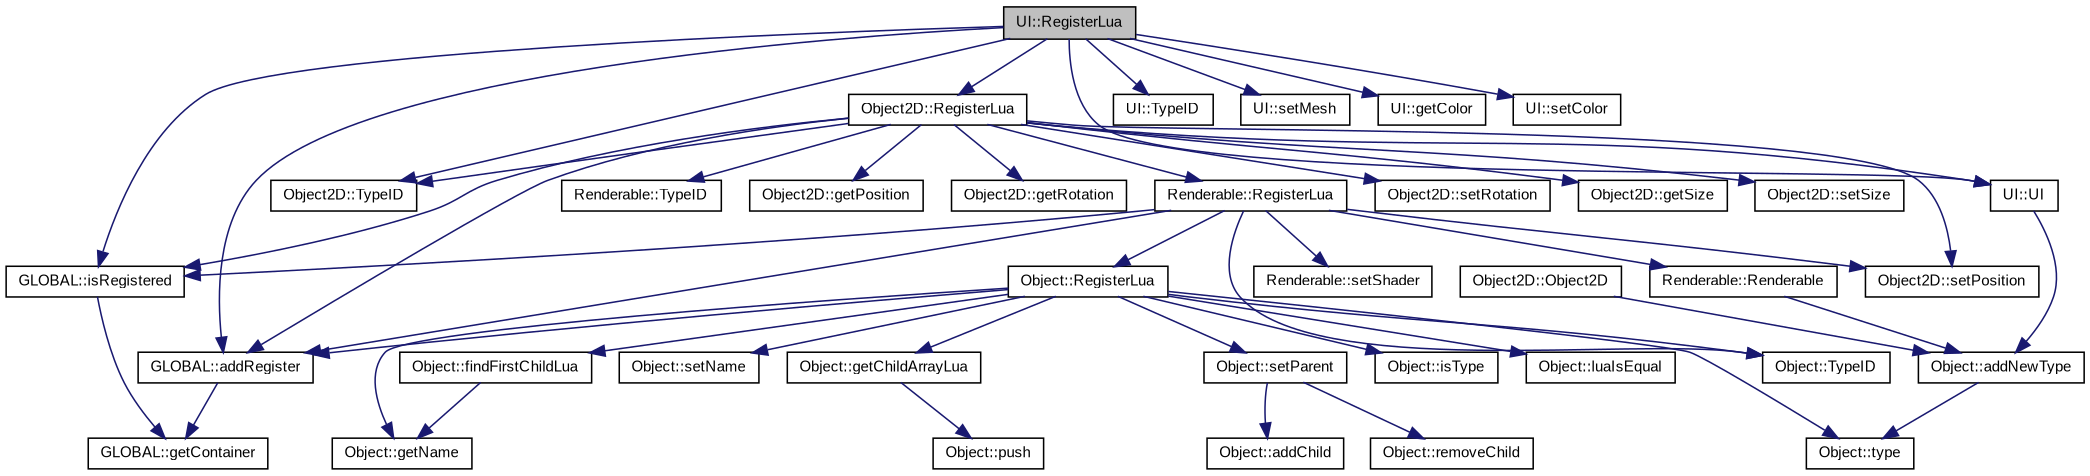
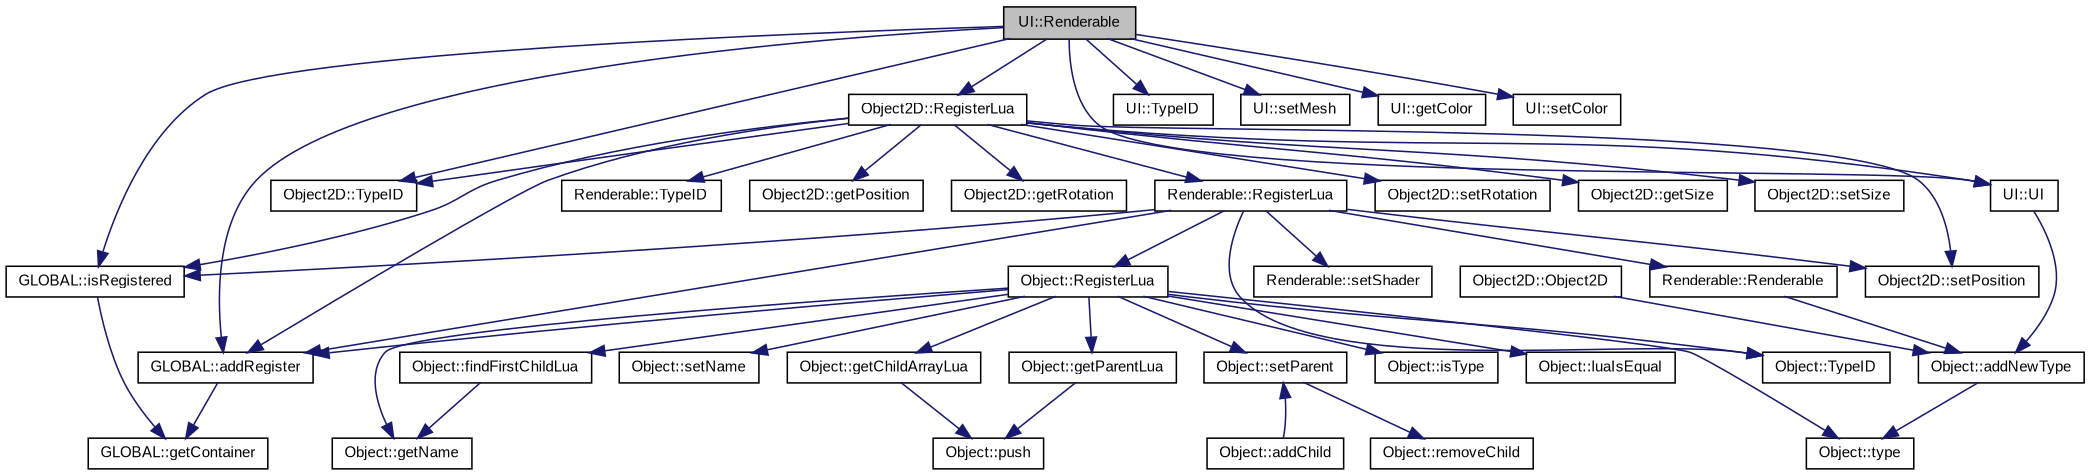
  digraph {
    fontname="Liberation Sans"
    rankdir=TB
    node [color=black fillcolor=white fontname="Liberation Sans" fontsize=10 shape=record style=filled]
    edge [color=midnightblue fontname="Liberation Sans" fontsize=10 labelfontname=Helvetica labelfontsize=10 style=solid]
-   n1 [fillcolor=grey75 fontcolor=black height=0.2 label="UI::RegisterLua" width=0.4]
+   n1 [fillcolor=grey75 fontcolor=black height=0.2 label="UI::Renderable" width=0.4]
    n2 [height=0.2 label="GLOBAL::isRegistered" width=0.4]
    n3 [height=0.2 label="Object2D::TypeID" width=0.4]
    n4 [height=0.2 label="Object2D::RegisterLua" width=0.4]
    n5 [height=0.2 label="GLOBAL::addRegister" width=0.4]
    n6 [height=0.2 label="UI::TypeID" width=0.4]
    n7 [height=0.2 label="UI::UI" width=0.4]
    n8 [height=0.2 label="UI::setMesh" width=0.4]
    n9 [height=0.2 label="UI::getColor" width=0.4]
    n10 [height=0.2 label="UI::setColor" width=0.4]
    n11 [height=0.2 label="GLOBAL::getContainer" width=0.4]
    n12 [height=0.2 label="Renderable::TypeID" width=0.4]
    n13 [height=0.2 label="Renderable::RegisterLua" width=0.4]
    n14 [height=0.2 label="Object2D::getPosition" width=0.4]
    n15 [height=0.2 label="Object2D::setPosition" width=0.4]
    n16 [height=0.2 label="Object2D::getRotation" width=0.4]
    n17 [height=0.2 label="Object2D::setRotation" width=0.4]
    n18 [height=0.2 label="Object2D::getSize" width=0.4]
    n19 [height=0.2 label="Object2D::setSize" width=0.4]
    n20 [height=0.2 label="Object::addNewType" width=0.4]
    n21 [height=0.2 label="Object::TypeID" width=0.4]
    n22 [height=0.2 label="Object::RegisterLua" width=0.4]
    n23 [height=0.2 label="Renderable::Renderable" width=0.4]
    n24 [height=0.2 label="Renderable::setShader" width=0.4]
    n25 [height=0.2 label="Object2D::Object2D" width=0.4]
    n26 [height=0.2 label="Object::getName" width=0.4]
    n27 [height=0.2 label="Object::setName" width=0.4]
    n28 [height=0.2 label="Object::getChildArrayLua" width=0.4]
    n29 [height=0.2 label="Object::setParent" width=0.4]
+   n30 [height=0.2 label="Object::getParentLua" width=0.4]
    n31 [height=0.2 label="Object::findFirstChildLua" width=0.4]
    n32 [height=0.2 label="Object::isType" width=0.4]
    n33 [height=0.2 label="Object::luaIsEqual" width=0.4]
    n34 [height=0.2 label="Object::type" width=0.4]
    n35 [height=0.2 label="Object::push" width=0.4]
    n36 [height=0.2 label="Object::removeChild" width=0.4]
    n37 [height=0.2 label="Object::addChild" width=0.4]
    n1 -> n2
    n1 -> n3
    n1 -> n4
    n1 -> n5
    n1 -> n6
    n1 -> n7
    n1 -> n8
    n1 -> n9
    n1 -> n10
    n2 -> n11
    n4 -> n2
    n4 -> n3
    n4 -> n5
    n4 -> n7
    n4 -> n12
    n4 -> n13
    n4 -> n14
    n4 -> n15
    n4 -> n16
    n4 -> n17
    n4 -> n18
    n4 -> n19
    n5 -> n11
    n7 -> n20
    n13 -> n2
    n13 -> n5
    n13 -> n15
    n13 -> n21
    n13 -> n22
    n13 -> n23
    n13 -> n24
    n20 -> n34
    n22 -> n5
    n22 -> n21
    n22 -> n26
    n22 -> n27
    n22 -> n28
    n22 -> n29
+   n22 -> n30
    n22 -> n31
    n22 -> n32
    n22 -> n33
    n22 -> n34
    n23 -> n20
    n25 -> n20
    n28 -> n35
    n29 -> n36
-   n29 -> n37
+   n37 -> n29
+   n30 -> n35
    n31 -> n26
  }
